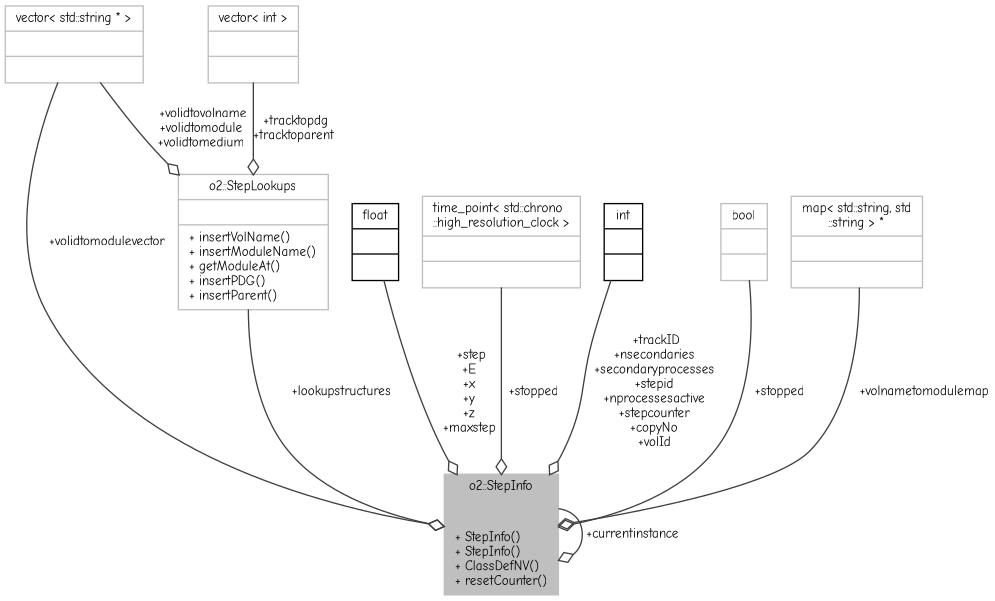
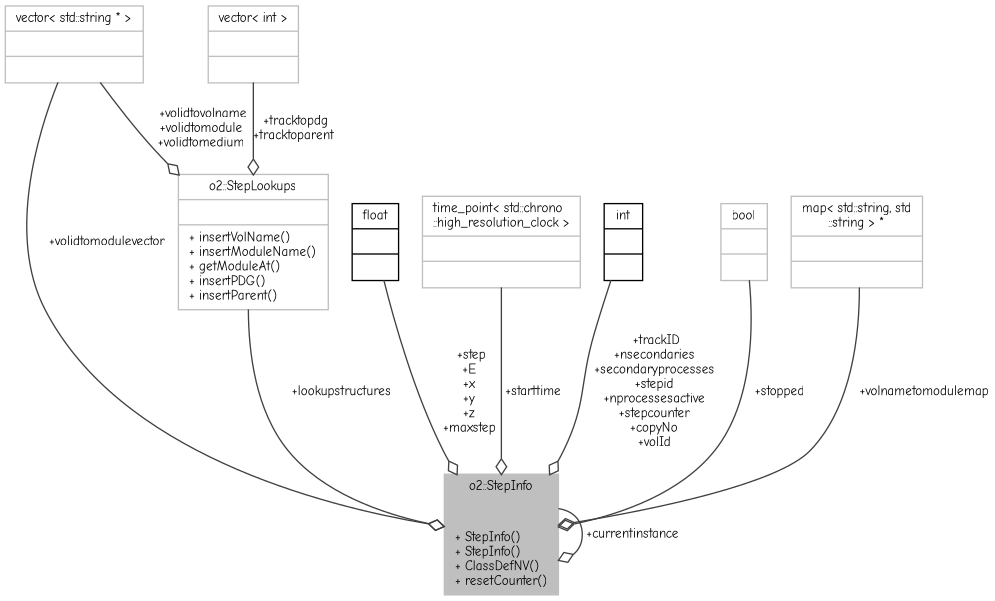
  digraph {
    fontname="Comic Neue"
    node [color=grey75 fontname="Comic Neue" fontsize=10 shape=record]
    edge [arrowhead=odiamond color=grey25 fontname="Comic Neue" fontsize=10 labelfontname=Helvetica labelfontsize=10 style=solid]
    n1 [fillcolor=grey75 fontcolor=black height=0.2 label="{o2::StepInfo\n||+ StepInfo()\l+ StepInfo()\l+ ClassDefNV()\l+ resetCounter()\l}" style=filled width=0.4]
    n2 [height=0.2 label="{vector\< std::string * \>\n||}" width=0.4]
    n3 [height=0.2 label="{o2::StepLookups\n||+ insertVolName()\l+ insertModuleName()\l+ getModuleAt()\l+ insertPDG()\l+ insertParent()\l}" width=0.4]
    n4 [color=black height=0.2 label="{float\n||}" width=0.4]
    n5 [height=0.2 label="{vector\< int \>\n||}" width=0.4]
    n6 [height=0.2 label="{time_point\< std::chrono\l::high_resolution_clock \>\n||}" width=0.4]
    n7 [color=black height=0.2 label="{int\n||}" width=0.4]
    n8 [height=0.2 label="{bool\n||}" width=0.4]
    n9 [height=0.2 label="{map\< std::string, std\l::string \> *\n||}" width=0.4]
    n1 -> n1 [label=" +currentinstance"]
    n2 -> n1 [label=" +volidtomodulevector"]
    n2 -> n3 [label=" +volidtovolname\n+volidtomodule\n+volidtomedium"]
    n3 -> n1 [label=" +lookupstructures"]
    n4 -> n1 [label=" +step\n+E\n+x\n+y\n+z\n+maxstep"]
    n5 -> n3 [label=" +tracktopdg\n+tracktoparent"]
-   n6 -> n1 [label=" +stopped"]
+   n6 -> n1 [label=" +starttime"]
    n7 -> n1 [label=" +trackID\n+nsecondaries\n+secondaryprocesses\n+stepid\n+nprocessesactive\n+stepcounter\n+copyNo\n+volId"]
    n8 -> n1 [label=" +stopped"]
    n9 -> n1 [label=" +volnametomodulemap"]
  }
